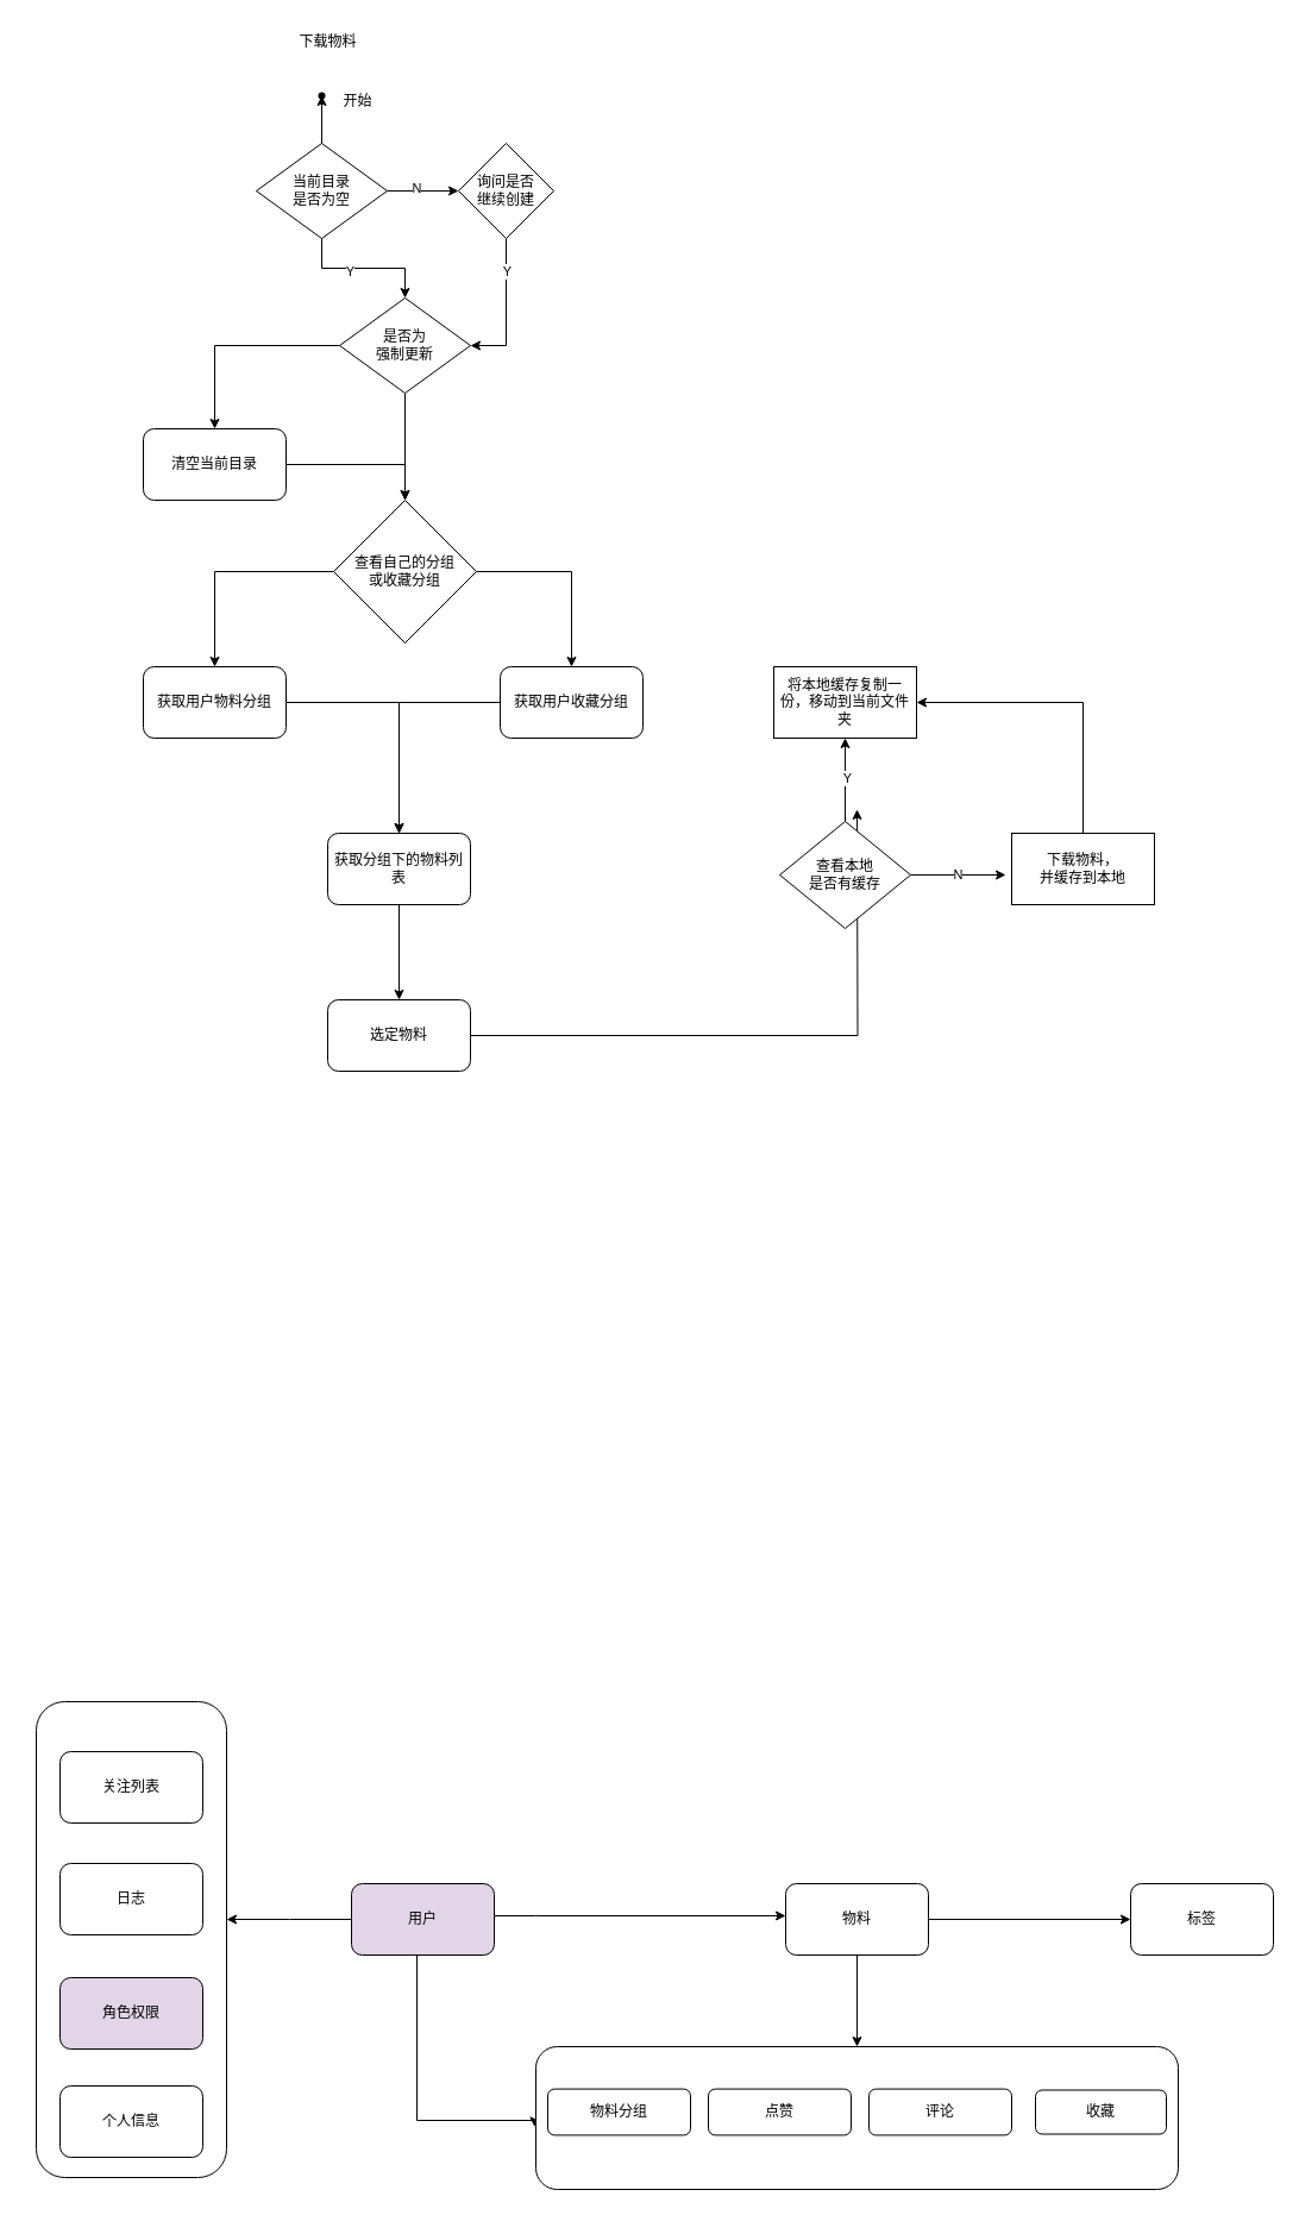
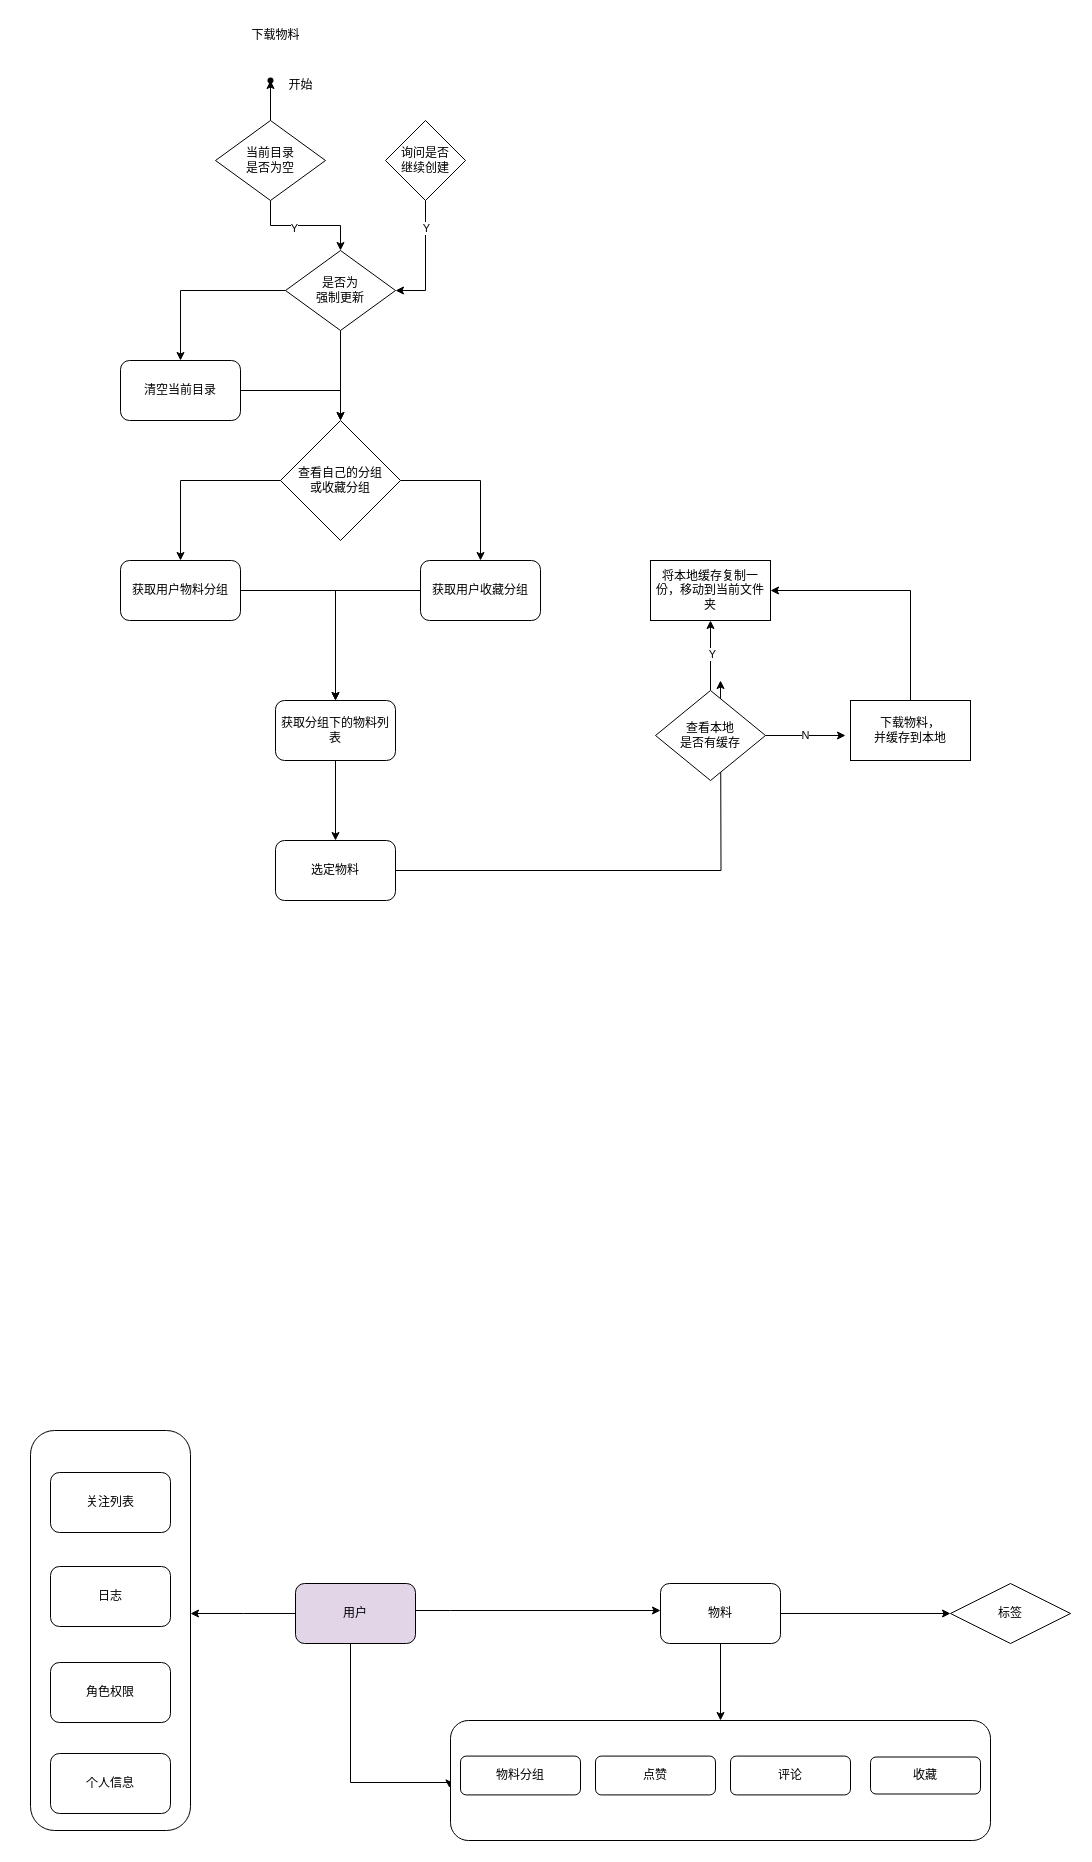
  <mxCell id="0" />
  <mxCell id="1" parent="0" />
  <mxCell id="2" value="" style="edgeStyle=orthogonalEdgeStyle;rounded=0;orthogonalLoop=1;jettySize=auto;html=1;" parent="1" source="7" target="8" edge="1"><mxGeometry relative="1" as="geometry" /></mxCell>
- <mxCell id="3" value="" style="edgeStyle=orthogonalEdgeStyle;rounded=0;orthogonalLoop=1;jettySize=auto;html=1;" parent="1" source="7" target="12" edge="1"><mxGeometry relative="1" as="geometry" /></mxCell>
- <mxCell id="4" value="N" style="edgeLabel;html=1;align=center;verticalAlign=middle;resizable=0;points=[];" parent="3" vertex="1" connectable="0"><mxGeometry x="-0.208" y="3" relative="1" as="geometry"><mxPoint as="offset" /></mxGeometry></mxCell>
  <mxCell id="5" value="" style="edgeStyle=orthogonalEdgeStyle;rounded=0;orthogonalLoop=1;jettySize=auto;html=1;" parent="1" source="7" target="15" edge="1"><mxGeometry relative="1" as="geometry" /></mxCell>
  <mxCell id="6" value="Y" style="edgeLabel;html=1;align=center;verticalAlign=middle;resizable=0;points=[];" parent="5" vertex="1" connectable="0"><mxGeometry x="-0.201" y="-2" relative="1" as="geometry"><mxPoint as="offset" /></mxGeometry></mxCell>
  <mxCell id="7" value="当前目录&lt;br&gt;是否为空" style="rhombus;whiteSpace=wrap;html=1;" parent="1" vertex="1"><mxGeometry x="215" y="120" width="110" height="80" as="geometry" /></mxCell>
  <mxCell id="8" value="" style="shape=waypoint;sketch=0;size=6;pointerEvents=1;points=[];fillColor=default;resizable=0;rotatable=0;perimeter=centerPerimeter;snapToPoint=1;" parent="1" vertex="1"><mxGeometry x="260" y="70" width="20" height="20" as="geometry" /></mxCell>
  <mxCell id="9" value="开始" style="text;html=1;align=center;verticalAlign=middle;resizable=0;points=[];autosize=1;strokeColor=none;fillColor=none;" parent="1" vertex="1"><mxGeometry x="275" y="70" width="50" height="30" as="geometry" /></mxCell>
  <mxCell id="10" style="edgeStyle=orthogonalEdgeStyle;rounded=0;orthogonalLoop=1;jettySize=auto;html=1;entryX=1;entryY=0.5;entryDx=0;entryDy=0;" parent="1" source="12" target="15" edge="1"><mxGeometry relative="1" as="geometry"><Array as="points"><mxPoint x="425" y="290" /></Array></mxGeometry></mxCell>
  <mxCell id="11" value="Y" style="edgeLabel;html=1;align=center;verticalAlign=middle;resizable=0;points=[];" parent="10" vertex="1" connectable="0"><mxGeometry x="-0.553" relative="1" as="geometry"><mxPoint as="offset" /></mxGeometry></mxCell>
  <mxCell id="12" value="询问是否&lt;br&gt;继续创建" style="rhombus;whiteSpace=wrap;html=1;" parent="1" vertex="1"><mxGeometry x="385" y="120" width="80" height="80" as="geometry" /></mxCell>
  <mxCell id="13" style="edgeStyle=orthogonalEdgeStyle;rounded=0;orthogonalLoop=1;jettySize=auto;html=1;exitX=0;exitY=0.5;exitDx=0;exitDy=0;entryX=0.5;entryY=0;entryDx=0;entryDy=0;" edge="1" parent="1" source="15" target="17"><mxGeometry relative="1" as="geometry" /></mxCell>
  <mxCell id="14" value="" style="edgeStyle=orthogonalEdgeStyle;rounded=0;orthogonalLoop=1;jettySize=auto;html=1;" edge="1" parent="1" source="15" target="52"><mxGeometry relative="1" as="geometry" /></mxCell>
  <mxCell id="15" value="是否为&lt;br&gt;强制更新" style="rhombus;whiteSpace=wrap;html=1;" parent="1" vertex="1"><mxGeometry x="285" y="250" width="110" height="80" as="geometry" /></mxCell>
  <mxCell id="16" style="edgeStyle=orthogonalEdgeStyle;rounded=0;orthogonalLoop=1;jettySize=auto;html=1;entryX=0.5;entryY=0;entryDx=0;entryDy=0;" edge="1" parent="1" source="17" target="52"><mxGeometry relative="1" as="geometry" /></mxCell>
  <mxCell id="17" value="清空当前目录" style="rounded=1;whiteSpace=wrap;html=1;" parent="1" vertex="1"><mxGeometry x="120" y="360" width="120" height="60" as="geometry" /></mxCell>
  <mxCell id="18" style="edgeStyle=orthogonalEdgeStyle;rounded=0;orthogonalLoop=1;jettySize=auto;html=1;" edge="1" parent="1" source="19" target="56"><mxGeometry relative="1" as="geometry" /></mxCell>
  <mxCell id="19" value="获取用户物料分组" style="rounded=1;whiteSpace=wrap;html=1;" parent="1" vertex="1"><mxGeometry x="120" y="560" width="120" height="60" as="geometry" /></mxCell>
  <mxCell id="20" value="" style="edgeStyle=orthogonalEdgeStyle;rounded=0;orthogonalLoop=1;jettySize=auto;html=1;" parent="1" source="21" edge="1"><mxGeometry relative="1" as="geometry"><mxPoint x="720" y="680" as="targetPoint" /></mxGeometry></mxCell>
  <mxCell id="21" value="选定物料" style="rounded=1;whiteSpace=wrap;html=1;" parent="1" vertex="1"><mxGeometry x="275" y="840" width="120" height="60" as="geometry" /></mxCell>
  <mxCell id="22" value="下载物料" style="text;html=1;align=center;verticalAlign=middle;resizable=0;points=[];autosize=1;strokeColor=none;fillColor=none;" parent="1" vertex="1"><mxGeometry x="240" y="20" width="70" height="30" as="geometry" /></mxCell>
  <mxCell id="23" value="N" style="edgeStyle=orthogonalEdgeStyle;rounded=0;orthogonalLoop=1;jettySize=auto;html=1;" parent="1" source="26" edge="1"><mxGeometry relative="1" as="geometry"><mxPoint x="845" y="735" as="targetPoint" /></mxGeometry></mxCell>
  <mxCell id="24" value="" style="edgeStyle=orthogonalEdgeStyle;rounded=0;orthogonalLoop=1;jettySize=auto;html=1;" parent="1" source="26" target="27" edge="1"><mxGeometry relative="1" as="geometry" /></mxCell>
  <mxCell id="25" value="Y" style="edgeLabel;html=1;align=center;verticalAlign=middle;resizable=0;points=[];" parent="24" vertex="1" connectable="0"><mxGeometry x="0.043" y="-1" relative="1" as="geometry"><mxPoint as="offset" /></mxGeometry></mxCell>
  <mxCell id="26" value="查看本地&lt;br&gt;是否有缓存" style="rhombus;whiteSpace=wrap;html=1;" parent="1" vertex="1"><mxGeometry x="655" y="690" width="110" height="90" as="geometry" /></mxCell>
  <mxCell id="27" value="将本地缓存复制一份，移动到当前文件夹" style="whiteSpace=wrap;html=1;" parent="1" vertex="1"><mxGeometry x="650" y="560" width="120" height="60" as="geometry" /></mxCell>
  <mxCell id="28" style="edgeStyle=orthogonalEdgeStyle;rounded=0;orthogonalLoop=1;jettySize=auto;html=1;entryX=1;entryY=0.5;entryDx=0;entryDy=0;" parent="1" source="29" target="27" edge="1"><mxGeometry relative="1" as="geometry"><Array as="points"><mxPoint x="910" y="590" /></Array></mxGeometry></mxCell>
  <mxCell id="29" value="下载物料，&lt;br style=&quot;border-color: var(--border-color);&quot;&gt;并缓存到本地" style="whiteSpace=wrap;html=1;" parent="1" vertex="1"><mxGeometry x="850" y="700" width="120" height="60" as="geometry" /></mxCell>
  <mxCell id="30" value="" style="group" parent="1" vertex="1" connectable="0"><mxGeometry x="20" y="860" width="160" height="470" as="geometry" /></mxCell>
  <mxCell id="31" value="" style="rounded=1;whiteSpace=wrap;html=1;" parent="30" vertex="1"><mxGeometry x="10" y="570" width="160" height="400" as="geometry" /></mxCell>
  <mxCell id="32" value="个人信息" style="whiteSpace=wrap;html=1;rounded=1;" parent="30" vertex="1"><mxGeometry x="30" y="893" width="120" height="60" as="geometry" /></mxCell>
- <mxCell id="33" value="角色权限" style="rounded=1;whiteSpace=wrap;html=1;fillColor=#e1d5e7;" parent="30" vertex="1"><mxGeometry x="30" y="802" width="120" height="60" as="geometry" /></mxCell>
+ <mxCell id="33" value="角色权限" style="rounded=1;whiteSpace=wrap;html=1;" parent="30" vertex="1"><mxGeometry x="30" y="802" width="120" height="60" as="geometry" /></mxCell>
  <mxCell id="34" value="关注列表" style="rounded=1;whiteSpace=wrap;html=1;" parent="30" vertex="1"><mxGeometry x="30" y="612" width="120" height="60" as="geometry" /></mxCell>
  <mxCell id="35" value="日志" style="rounded=1;whiteSpace=wrap;html=1;" parent="30" vertex="1"><mxGeometry x="30" y="706" width="120" height="60" as="geometry" /></mxCell>
  <mxCell id="36" value="" style="edgeStyle=orthogonalEdgeStyle;rounded=0;orthogonalLoop=1;jettySize=auto;html=1;" parent="1" source="39" target="42" edge="1"><mxGeometry relative="1" as="geometry"><Array as="points"><mxPoint x="450" y="1610" /><mxPoint x="450" y="1610" /></Array></mxGeometry></mxCell>
  <mxCell id="37" style="edgeStyle=orthogonalEdgeStyle;rounded=0;orthogonalLoop=1;jettySize=auto;html=1;entryX=-0.002;entryY=0.562;entryDx=0;entryDy=0;entryPerimeter=0;" parent="1" source="39" target="45" edge="1"><mxGeometry relative="1" as="geometry"><Array as="points"><mxPoint x="350" y="1782" /></Array></mxGeometry></mxCell>
  <mxCell id="38" style="edgeStyle=orthogonalEdgeStyle;rounded=0;orthogonalLoop=1;jettySize=auto;html=1;" parent="1" source="39" edge="1"><mxGeometry relative="1" as="geometry"><mxPoint x="190" y="1613" as="targetPoint" /></mxGeometry></mxCell>
  <mxCell id="39" value="用户" style="rounded=1;whiteSpace=wrap;html=1;fillColor=#e1d5e7;" parent="1" vertex="1"><mxGeometry x="295" y="1583" width="120" height="60" as="geometry" /></mxCell>
  <mxCell id="40" style="edgeStyle=orthogonalEdgeStyle;rounded=0;orthogonalLoop=1;jettySize=auto;html=1;entryX=0;entryY=0.5;entryDx=0;entryDy=0;" parent="1" source="42" target="43" edge="1"><mxGeometry relative="1" as="geometry" /></mxCell>
  <mxCell id="41" style="edgeStyle=orthogonalEdgeStyle;rounded=0;orthogonalLoop=1;jettySize=auto;html=1;" parent="1" source="42" target="45" edge="1"><mxGeometry relative="1" as="geometry" /></mxCell>
  <mxCell id="42" value="物料" style="whiteSpace=wrap;html=1;rounded=1;" parent="1" vertex="1"><mxGeometry x="660" y="1583" width="120" height="60" as="geometry" /></mxCell>
- <mxCell id="43" value="标签" style="rounded=1;whiteSpace=wrap;html=1;" parent="1" vertex="1"><mxGeometry x="950" y="1583" width="120" height="60" as="geometry" /></mxCell>
+ <mxCell id="43" value="标签" style="rhombus;whiteSpace=wrap;html=1;" parent="1" vertex="1"><mxGeometry x="950" y="1583" width="120" height="60" as="geometry" /></mxCell>
  <mxCell id="44" value="" style="group" parent="1" vertex="1" connectable="0"><mxGeometry x="450" y="1720" width="540" height="120" as="geometry" /></mxCell>
  <mxCell id="45" value="" style="rounded=1;whiteSpace=wrap;html=1;container=1;" parent="44" vertex="1"><mxGeometry width="540" height="120" as="geometry" /></mxCell>
  <mxCell id="46" value="收藏" style="rounded=1;whiteSpace=wrap;html=1;" parent="45" vertex="1"><mxGeometry x="420" y="36.5" width="110" height="37" as="geometry" /></mxCell>
  <mxCell id="47" value="点赞" style="rounded=1;whiteSpace=wrap;html=1;" parent="44" vertex="1"><mxGeometry x="145" y="35.588" width="120" height="38.824" as="geometry" /></mxCell>
  <mxCell id="48" value="评论" style="rounded=1;whiteSpace=wrap;html=1;" parent="44" vertex="1"><mxGeometry x="280" y="35.588" width="120" height="38.824" as="geometry" /></mxCell>
  <mxCell id="49" value="物料分组" style="rounded=1;whiteSpace=wrap;html=1;" parent="44" vertex="1"><mxGeometry x="10" y="35.588" width="120" height="38.824" as="geometry" /></mxCell>
  <mxCell id="50" style="edgeStyle=orthogonalEdgeStyle;rounded=0;orthogonalLoop=1;jettySize=auto;html=1;entryX=0.5;entryY=0;entryDx=0;entryDy=0;" edge="1" parent="1" source="52" target="19"><mxGeometry relative="1" as="geometry" /></mxCell>
  <mxCell id="51" style="edgeStyle=orthogonalEdgeStyle;rounded=0;orthogonalLoop=1;jettySize=auto;html=1;entryX=0.5;entryY=0;entryDx=0;entryDy=0;" edge="1" parent="1" source="52" target="54"><mxGeometry relative="1" as="geometry" /></mxCell>
  <mxCell id="52" value="查看自己的分组&lt;br&gt;或收藏分组" style="rhombus;whiteSpace=wrap;html=1;" vertex="1" parent="1"><mxGeometry x="280" y="420" width="120" height="120" as="geometry" /></mxCell>
  <mxCell id="53" style="edgeStyle=orthogonalEdgeStyle;rounded=0;orthogonalLoop=1;jettySize=auto;html=1;entryX=0.5;entryY=0;entryDx=0;entryDy=0;" edge="1" parent="1" source="54" target="56"><mxGeometry relative="1" as="geometry" /></mxCell>
  <mxCell id="54" value="获取用户收藏分组" style="rounded=1;whiteSpace=wrap;html=1;" vertex="1" parent="1"><mxGeometry x="420" y="560" width="120" height="60" as="geometry" /></mxCell>
  <mxCell id="55" value="" style="edgeStyle=orthogonalEdgeStyle;rounded=0;orthogonalLoop=1;jettySize=auto;html=1;" edge="1" parent="1" source="56" target="21"><mxGeometry relative="1" as="geometry" /></mxCell>
  <mxCell id="56" value="获取分组下的物料列表" style="rounded=1;whiteSpace=wrap;html=1;" vertex="1" parent="1"><mxGeometry x="275" y="700" width="120" height="60" as="geometry" /></mxCell>
